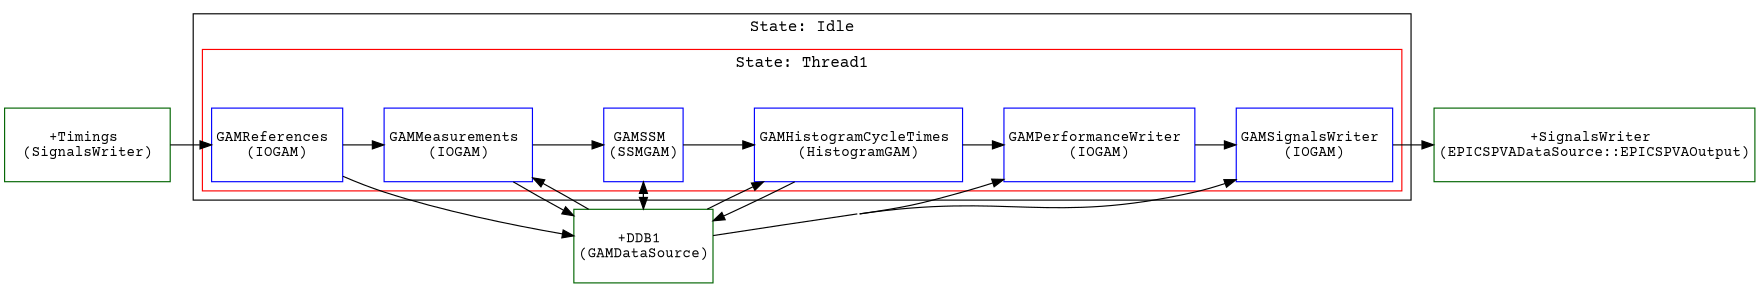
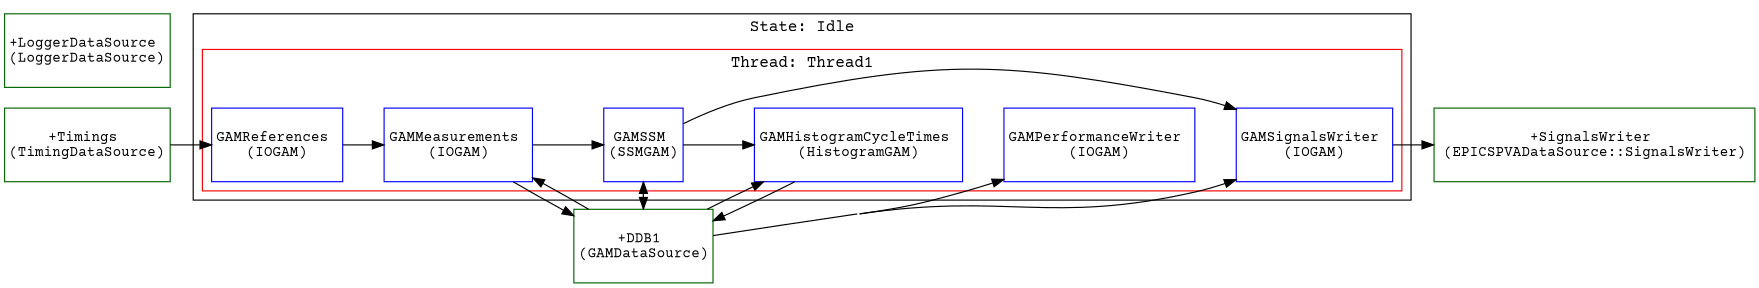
  digraph {
    concentrate=true
    fontname="Courier Prime"
    rankdir=LR
    node [color=blue fillcolor=white fontname="Courier Prime" margin=0 shape=box style=filled]
    edge [fontname="Courier Prime"]
    n1 [label=<<TABLE border="0" cellborder="0"><TR><TD width="60" height="60"><font point-size="12">GAMReferences <BR/>(IOGAM)</font></TD></TR></TABLE>>]
    n2 [label=<<TABLE border="0" cellborder="0"><TR><TD width="60" height="60"><font point-size="12">GAMMeasurements <BR/>(IOGAM)</font></TD></TR></TABLE>>]
    n3 [label=<<TABLE border="0" cellborder="0"><TR><TD width="60" height="60"><font point-size="12">GAMSSM <BR/>(SSMGAM)</font></TD></TR></TABLE>>]
    n4 [label=<<TABLE border="0" cellborder="0"><TR><TD width="60" height="60"><font point-size="12">GAMHistogramCycleTimes <BR/>(HistogramGAM)</font></TD></TR></TABLE>>]
    n5 [label=<<TABLE border="0" cellborder="0"><TR><TD width="60" height="60"><font point-size="12">GAMPerformanceWriter <BR/>(IOGAM)</font></TD></TR></TABLE>>]
    n6 [label=<<TABLE border="0" cellborder="0"><TR><TD width="60" height="60"><font point-size="12">GAMSignalsWriter <BR/>(IOGAM)</font></TD></TR></TABLE>>]
    n7 [color=darkgreen label=<<TABLE border="0" cellborder="0"><TR><TD width="60" height="60"><font point-size="12">+DDB1 <BR/>(GAMDataSource)</font></TD></TR></TABLE>>]
-   n8 [color=darkgreen label=<<TABLE border="0" cellborder="0"><TR><TD width="60" height="60"><font point-size="12">+SignalsWriter <BR/>(EPICSPVADataSource::EPICSPVAOutput)</font></TD></TR></TABLE>>]
-   n10 [color=darkgreen label=<<TABLE border="0" cellborder="0"><TR><TD width="60" height="60"><font point-size="12">+Timings <BR/>(SignalsWriter)</font></TD></TR></TABLE>>]
+   n8 [color=darkgreen label=<<TABLE border="0" cellborder="0"><TR><TD width="60" height="60"><font point-size="12">+SignalsWriter <BR/>(EPICSPVADataSource::SignalsWriter)</font></TD></TR></TABLE>>]
+   n9 [color=darkgreen label=<<TABLE border="0" cellborder="0"><TR><TD width="60" height="60"><font point-size="12">+LoggerDataSource <BR/>(LoggerDataSource)</font></TD></TR></TABLE>>]
+   n10 [color=darkgreen label=<<TABLE border="0" cellborder="0"><TR><TD width="60" height="60"><font point-size="12">+Timings <BR/>(TimingDataSource)</font></TD></TR></TABLE>>]
    subgraph cluster_1 {
      label="State: Idle"
      subgraph cluster_2 {
        color=red
-       label="State: Thread1"
+       label="Thread: Thread1"
        n1
        n2
        n3
        n4
        n5
        n6
      }
    }
    n1 -> n2
-   n1 -> n7
    n2 -> n3
    n2 -> n7
    n3 -> n4
    n3 -> n7
-   n4 -> n5
    n4 -> n7
-   n5 -> n6
+   n3 -> n6
    n6 -> n8
    n7 -> n2
    n7 -> n3
    n7 -> n4
    n7 -> n5
    n7 -> n6
    n10 -> n1
  }
